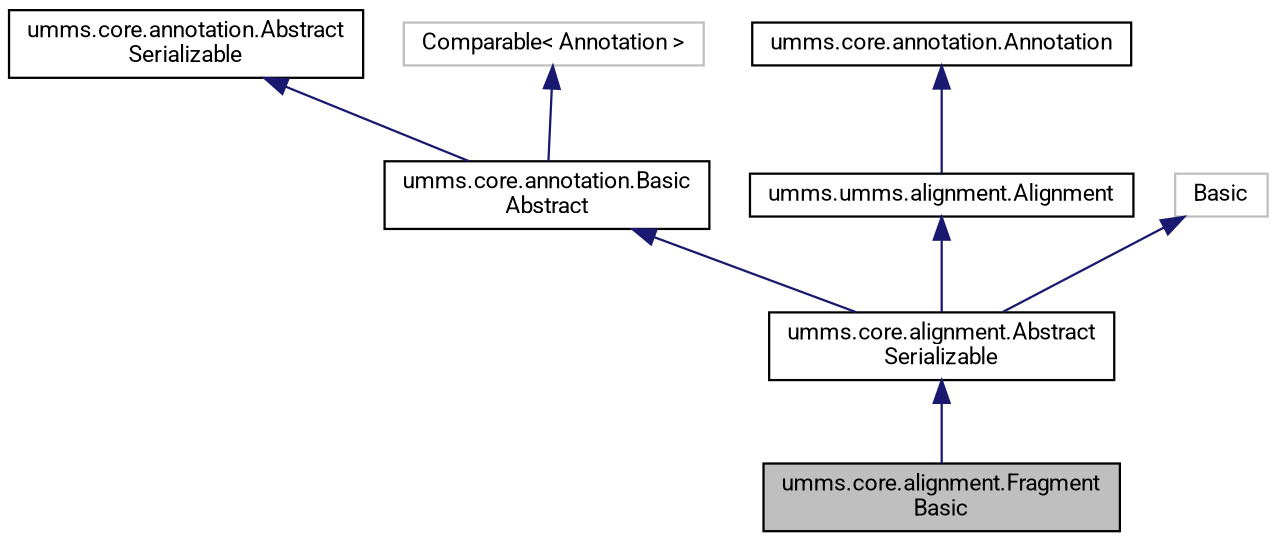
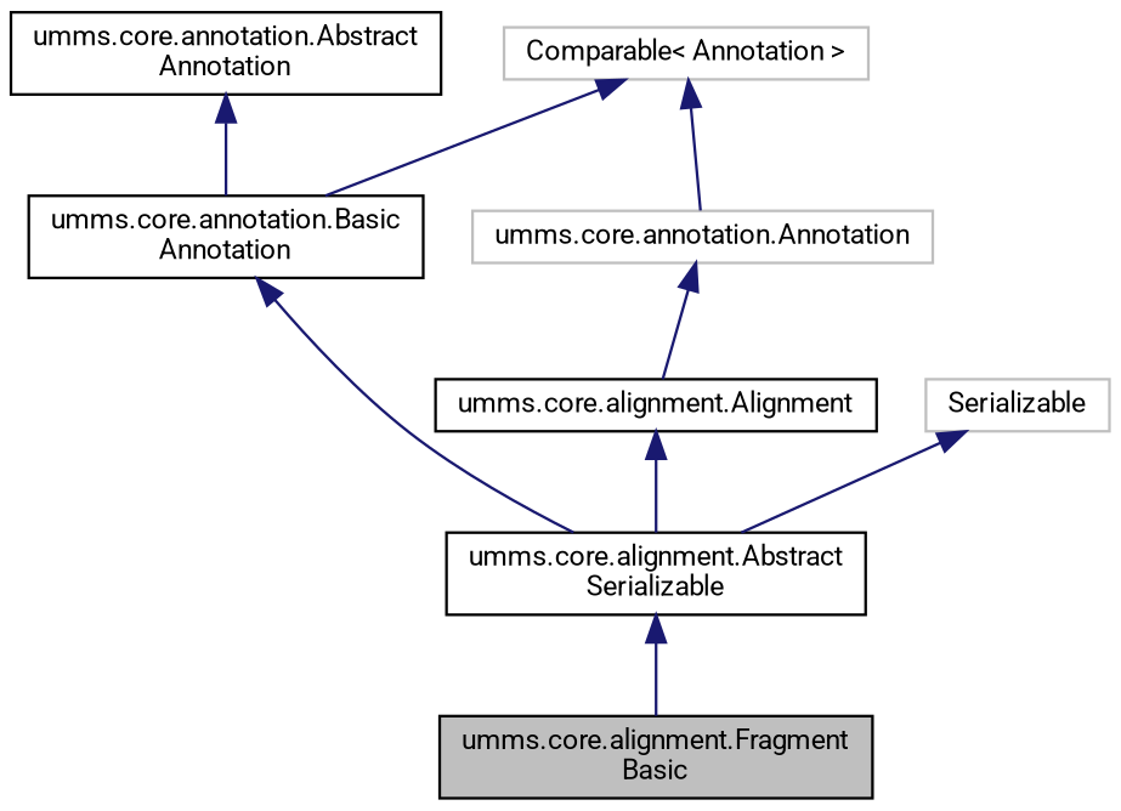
  digraph {
    fontname=Roboto
    node [color=black fillcolor=white fontname=Roboto fontsize=10 shape=record style=filled]
    edge [color=midnightblue dir=back fontname=Roboto fontsize=10 labelfontname=Helvetica labelfontsize=10 style=solid]
    n1 [fillcolor=grey75 fontcolor=black height=0.2 label="umms.core.alignment.Fragment\lBasic" width=0.4]
    n2 [height=0.2 label="umms.core.alignment.Abstract\lSerializable" width=0.4]
-   n3 [height=0.2 label="umms.core.annotation.Basic\lAbstract" width=0.4]
-   n4 [height=0.2 label="umms.core.annotation.Abstract\lSerializable" width=0.4]
-   n5 [height=0.2 label="umms.core.annotation.Annotation" width=0.4]
-   n6 [height=0.2 label="umms.umms.alignment.Alignment" width=0.4]
+   n3 [height=0.2 label="umms.core.annotation.Basic\lAnnotation" width=0.4]
+   n4 [height=0.2 label="umms.core.annotation.Abstract\lAnnotation" width=0.4]
+   n5 [color=grey75 height=0.2 label="umms.core.annotation.Annotation" width=0.4]
+   n6 [height=0.2 label="umms.core.alignment.Alignment" width=0.4]
    n7 [color=grey75 height=0.2 label="Comparable\< Annotation \>" width=0.4]
-   n8 [color=grey75 height=0.2 label=Basic width=0.4]
+   n8 [color=grey75 height=0.2 label=Serializable width=0.4]
    n2 -> n1
    n3 -> n2
    n4 -> n3
    n5 -> n6
    n6 -> n2
    n7 -> n3
+   n7 -> n5
    n8 -> n2
  }
